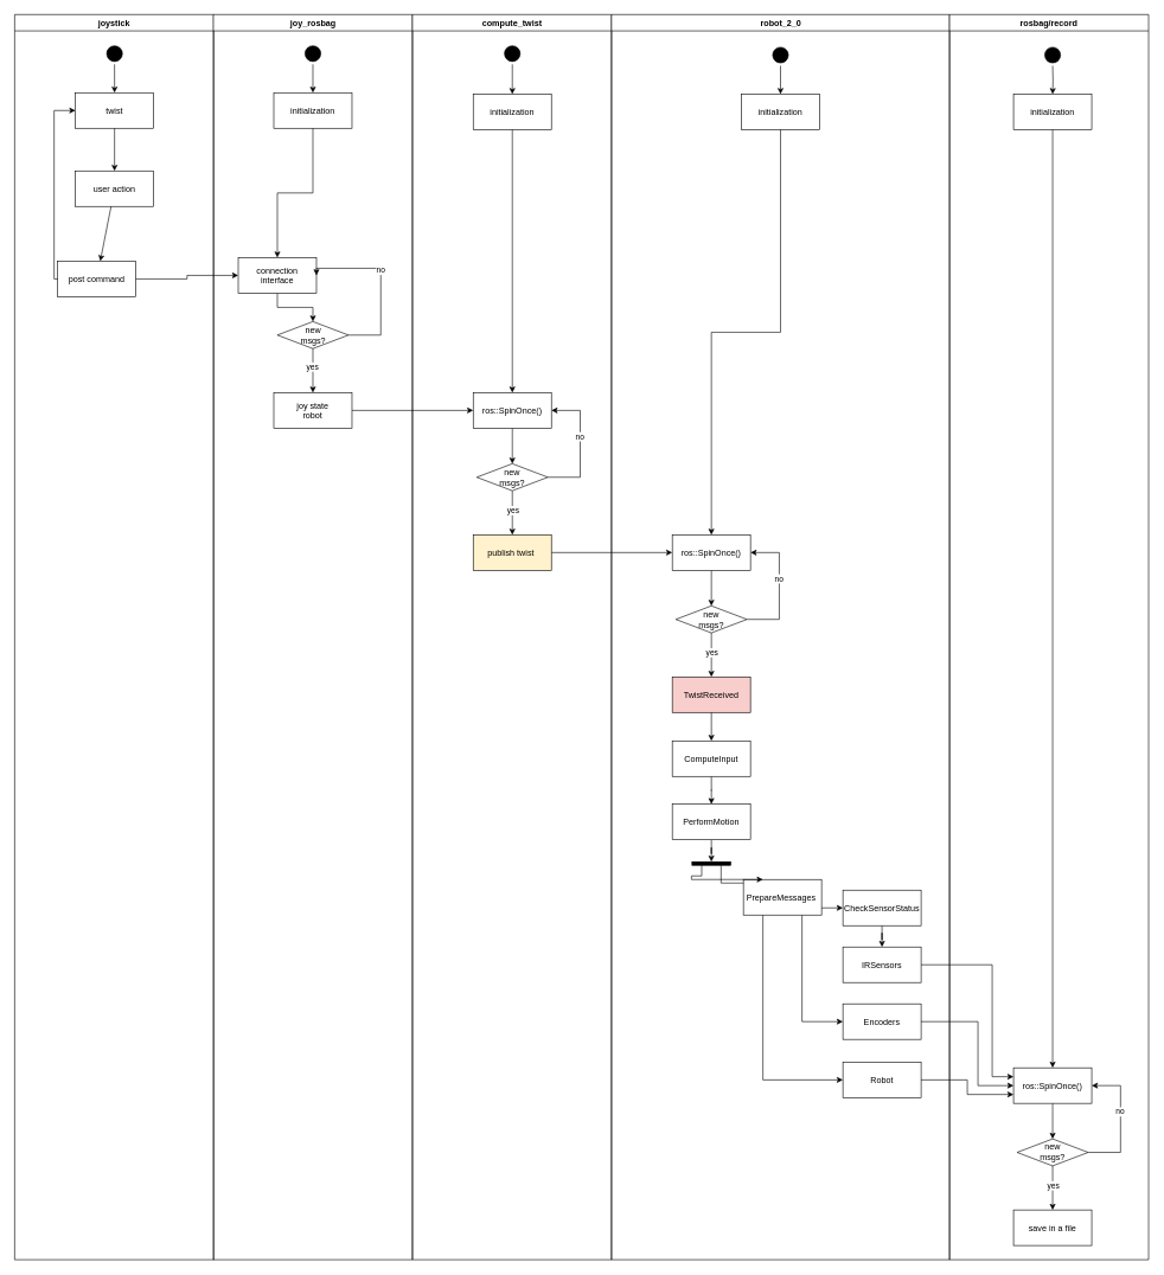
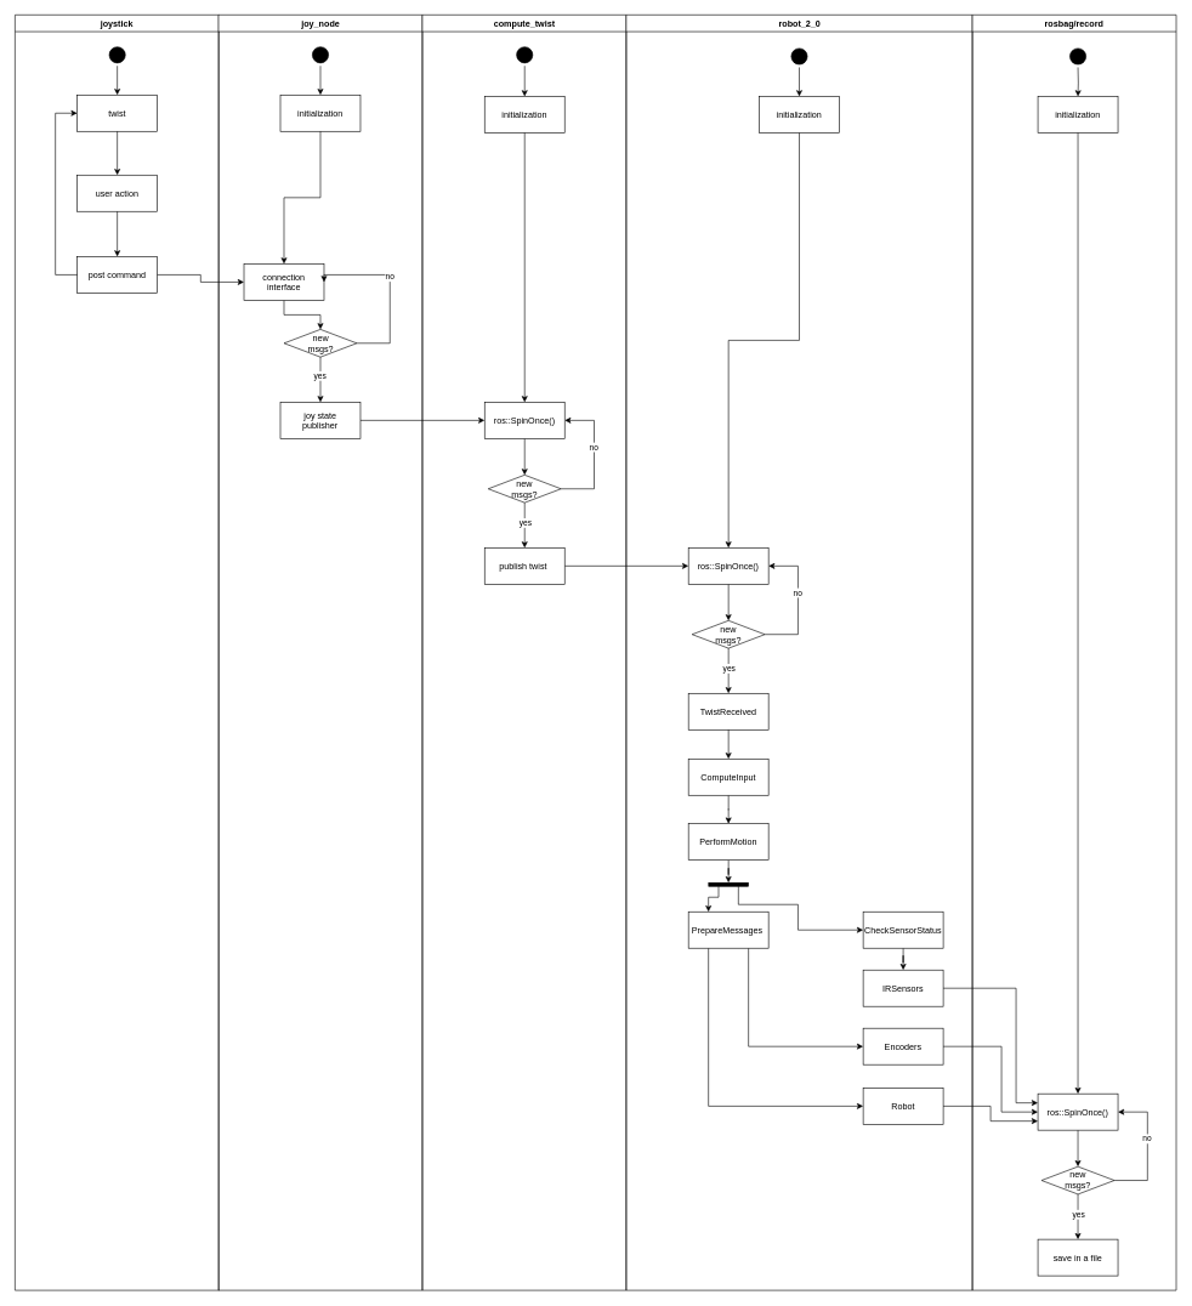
  <mxCell id="0" />
  <mxCell id="1" parent="0" />
  <mxCell id="2" value="joystick" style="swimlane;whiteSpace=wrap;startSize=23;" parent="1" vertex="1"><mxGeometry x="20" y="20" width="280" height="1752" as="geometry" /></mxCell>
  <mxCell id="3" style="edgeStyle=orthogonalEdgeStyle;rounded=0;orthogonalLoop=1;jettySize=auto;html=1;entryX=0.5;entryY=0;entryDx=0;entryDy=0;" edge="1" parent="2" source="4" target="5"><mxGeometry relative="1" as="geometry" /></mxCell>
  <mxCell id="4" value="" style="ellipse;shape=startState;fillColor=#000000;strokeColor=#000000;" vertex="1" parent="2"><mxGeometry x="125.5" y="40" width="30" height="30" as="geometry" /></mxCell>
  <mxCell id="5" value="twist" style="" vertex="1" parent="2"><mxGeometry x="85.5" y="110" width="110" height="50" as="geometry" /></mxCell>
  <mxCell id="6" value="user action" style="" vertex="1" parent="2"><mxGeometry x="85.5" y="220" width="110" height="50" as="geometry" /></mxCell>
  <mxCell id="7" value="" style="endArrow=classic;strokeColor=#000000;rounded=0" edge="1" parent="2" source="5" target="6"><mxGeometry relative="1" as="geometry" /></mxCell>
- <mxCell id="8" value="post command" style="" vertex="1" parent="2"><mxGeometry x="60.5" y="347" width="110" height="50" as="geometry" /></mxCell>
+ <mxCell id="8" value="post command" style="" vertex="1" parent="2"><mxGeometry x="85.5" y="332" width="110" height="50" as="geometry" /></mxCell>
  <mxCell id="9" value="" style="endArrow=classic;strokeColor=#000000;rounded=0" edge="1" parent="2" source="6" target="8"><mxGeometry relative="1" as="geometry" /></mxCell>
  <mxCell id="10" value="" style="edgeStyle=elbowEdgeStyle;elbow=horizontal;strokeColor=#000000;endArrow=classic;rounded=0" edge="1" parent="2" source="8" target="5"><mxGeometry width="100" height="100" relative="1" as="geometry"><mxPoint x="21" y="162" as="sourcePoint" /><mxPoint x="121" y="62" as="targetPoint" /><Array as="points"><mxPoint x="55.5" y="250" /></Array></mxGeometry></mxCell>
- <mxCell id="11" value="joy_rosbag" style="swimlane;whiteSpace=wrap" parent="1" vertex="1"><mxGeometry x="299.5" y="20" width="280" height="1752" as="geometry" /></mxCell>
+ <mxCell id="11" value="joy_node" style="swimlane;whiteSpace=wrap" parent="1" vertex="1"><mxGeometry x="299.5" y="20" width="280" height="1752" as="geometry" /></mxCell>
  <mxCell id="12" style="edgeStyle=orthogonalEdgeStyle;rounded=0;orthogonalLoop=1;jettySize=auto;html=1;entryX=0.5;entryY=0;entryDx=0;entryDy=0;" edge="1" parent="11" source="13" target="14"><mxGeometry relative="1" as="geometry" /></mxCell>
  <mxCell id="13" value="" style="ellipse;shape=startState;fillColor=#000000;strokeColor=#000000;" vertex="1" parent="11"><mxGeometry x="125" y="40" width="30" height="30" as="geometry" /></mxCell>
  <mxCell id="14" value="initialization" style="" vertex="1" parent="11"><mxGeometry x="85" y="110" width="110" height="50" as="geometry" /></mxCell>
  <mxCell id="15" value="" style="rhombus;whiteSpace=wrap;html=1;strokeColor=#000000;" vertex="1" parent="11"><mxGeometry x="90" y="432" width="100" height="38" as="geometry" /></mxCell>
  <mxCell id="16" value="new msgs?" style="text;html=1;strokeColor=none;fillColor=none;align=center;verticalAlign=middle;whiteSpace=wrap;rounded=0;" vertex="1" parent="11"><mxGeometry x="120" y="441" width="40" height="20" as="geometry" /></mxCell>
  <mxCell id="17" value="compute_twist" style="swimlane;whiteSpace=wrap" vertex="1" parent="1"><mxGeometry x="579.5" y="20" width="280" height="1752" as="geometry" /></mxCell>
  <mxCell id="18" value="" style="ellipse;shape=startState;fillColor=#000000;strokeColor=#000000;" vertex="1" parent="17"><mxGeometry x="125.5" y="40" width="30" height="30" as="geometry" /></mxCell>
  <mxCell id="19" value="robot_2_0" style="swimlane;whiteSpace=wrap" vertex="1" parent="1"><mxGeometry x="859.5" y="20" width="475.5" height="1752" as="geometry" /></mxCell>
  <mxCell id="20" value="" style="ellipse;shape=startState;fillColor=#000000;strokeColor=#000000;" vertex="1" parent="19"><mxGeometry x="222.75" y="42" width="30" height="30" as="geometry" /></mxCell>
  <mxCell id="21" value="initialization" style="" vertex="1" parent="19"><mxGeometry x="182.75" y="112" width="110" height="50" as="geometry" /></mxCell>
  <mxCell id="22" style="edgeStyle=orthogonalEdgeStyle;rounded=0;orthogonalLoop=1;jettySize=auto;html=1;entryX=0.5;entryY=0;entryDx=0;entryDy=0;" edge="1" parent="19" source="20" target="21"><mxGeometry relative="1" as="geometry" /></mxCell>
  <mxCell id="23" value="" style="rhombus;whiteSpace=wrap;html=1;strokeColor=#000000;" vertex="1" parent="19"><mxGeometry x="90.5" y="832" width="100" height="38" as="geometry" /></mxCell>
  <mxCell id="24" value="new msgs?" style="text;html=1;strokeColor=none;fillColor=none;align=center;verticalAlign=middle;whiteSpace=wrap;rounded=0;" vertex="1" parent="19"><mxGeometry x="120.5" y="841" width="40" height="20" as="geometry" /></mxCell>
  <mxCell id="25" style="edgeStyle=orthogonalEdgeStyle;rounded=0;orthogonalLoop=1;jettySize=auto;html=1;entryX=0.5;entryY=0;entryDx=0;entryDy=0;" edge="1" parent="19" source="26" target="23"><mxGeometry relative="1" as="geometry" /></mxCell>
  <mxCell id="26" value="ros::SpinOnce()" style="" vertex="1" parent="19"><mxGeometry x="85.5" y="732" width="110" height="50" as="geometry" /></mxCell>
  <mxCell id="27" style="edgeStyle=orthogonalEdgeStyle;rounded=0;orthogonalLoop=1;jettySize=auto;html=1;entryX=0.5;entryY=0;entryDx=0;entryDy=0;" edge="1" parent="19" source="21" target="26"><mxGeometry relative="1" as="geometry" /></mxCell>
  <mxCell id="28" style="edgeStyle=orthogonalEdgeStyle;rounded=0;orthogonalLoop=1;jettySize=auto;html=1;entryX=1;entryY=0.5;entryDx=0;entryDy=0;exitX=1;exitY=0.5;exitDx=0;exitDy=0;" edge="1" parent="19" source="23" target="26"><mxGeometry relative="1" as="geometry"><Array as="points"><mxPoint x="236" y="851" /><mxPoint x="236" y="757" /></Array></mxGeometry></mxCell>
  <mxCell id="29" value="no" style="edgeLabel;html=1;align=center;verticalAlign=middle;resizable=0;points=[];" vertex="1" connectable="0" parent="28"><mxGeometry x="0.142" y="1" relative="1" as="geometry"><mxPoint as="offset" /></mxGeometry></mxCell>
- <mxCell id="30" value="TwistReceived" style="fillColor=#f8cecc;" vertex="1" parent="19"><mxGeometry x="85.5" y="932" width="110" height="50" as="geometry" /></mxCell>
+ <mxCell id="30" value="TwistReceived" style="" vertex="1" parent="19"><mxGeometry x="85.5" y="932" width="110" height="50" as="geometry" /></mxCell>
  <mxCell id="31" style="edgeStyle=orthogonalEdgeStyle;rounded=0;orthogonalLoop=1;jettySize=auto;html=1;" edge="1" parent="19" source="23" target="30"><mxGeometry relative="1" as="geometry" /></mxCell>
  <mxCell id="32" value="yes" style="edgeLabel;html=1;align=center;verticalAlign=middle;resizable=0;points=[];" vertex="1" connectable="0" parent="31"><mxGeometry x="0.304" relative="1" as="geometry"><mxPoint y="-12.57" as="offset" /></mxGeometry></mxCell>
  <mxCell id="33" style="edgeStyle=orthogonalEdgeStyle;rounded=0;orthogonalLoop=1;jettySize=auto;html=1;entryX=0.5;entryY=0;entryDx=0;entryDy=0;" edge="1" parent="19" source="34" target="38"><mxGeometry relative="1" as="geometry" /></mxCell>
  <mxCell id="34" value="PerformMotion" style="" vertex="1" parent="19"><mxGeometry x="85.5" y="1111" width="110" height="50" as="geometry" /></mxCell>
  <mxCell id="35" style="edgeStyle=orthogonalEdgeStyle;rounded=0;orthogonalLoop=1;jettySize=auto;html=1;entryX=0.5;entryY=0;entryDx=0;entryDy=0;" edge="1" parent="19" source="36" target="40"><mxGeometry relative="1" as="geometry" /></mxCell>
  <mxCell id="36" value="CheckSensorStatus" style="" vertex="1" parent="19"><mxGeometry x="325.5" y="1232" width="110" height="50" as="geometry" /></mxCell>
  <mxCell id="37" style="edgeStyle=orthogonalEdgeStyle;rounded=0;orthogonalLoop=1;jettySize=auto;html=1;entryX=0;entryY=0.5;entryDx=0;entryDy=0;exitX=0.75;exitY=1;exitDx=0;exitDy=0;" edge="1" parent="19" source="38" target="36"><mxGeometry relative="1" as="geometry"><Array as="points"><mxPoint x="154" y="1222" /><mxPoint x="236" y="1222" /><mxPoint x="236" y="1257" /></Array></mxGeometry></mxCell>
  <mxCell id="38" value="" style="rounded=0;whiteSpace=wrap;html=1;strokeColor=#000000;fillColor=#000000;" vertex="1" parent="19"><mxGeometry x="113.25" y="1192" width="54.5" height="5" as="geometry" /></mxCell>
  <mxCell id="39" value="Encoders" style="" vertex="1" parent="19"><mxGeometry x="325.5" y="1392" width="110" height="50" as="geometry" /></mxCell>
  <mxCell id="40" value="IRSensors" style="" vertex="1" parent="19"><mxGeometry x="325.5" y="1312" width="110" height="50" as="geometry" /></mxCell>
  <mxCell id="41" value="Robot" style="" vertex="1" parent="19"><mxGeometry x="325.5" y="1474" width="110" height="50" as="geometry" /></mxCell>
  <mxCell id="42" value="rosbag/record" style="swimlane;whiteSpace=wrap" vertex="1" parent="1"><mxGeometry x="1335" y="20" width="280" height="1752" as="geometry" /></mxCell>
  <mxCell id="43" value="initialization" style="" vertex="1" parent="42"><mxGeometry x="90" y="112" width="110" height="50" as="geometry" /></mxCell>
  <mxCell id="44" style="edgeStyle=orthogonalEdgeStyle;rounded=0;orthogonalLoop=1;jettySize=auto;html=1;entryX=0.5;entryY=0;entryDx=0;entryDy=0;" edge="1" parent="42" target="43"><mxGeometry relative="1" as="geometry"><mxPoint x="145" y="72" as="sourcePoint" /></mxGeometry></mxCell>
  <mxCell id="45" value="" style="rhombus;whiteSpace=wrap;html=1;strokeColor=#000000;" vertex="1" parent="42"><mxGeometry x="95" y="1582" width="100" height="38" as="geometry" /></mxCell>
  <mxCell id="46" value="new msgs?" style="text;html=1;strokeColor=none;fillColor=none;align=center;verticalAlign=middle;whiteSpace=wrap;rounded=0;" vertex="1" parent="42"><mxGeometry x="125" y="1591" width="40" height="20" as="geometry" /></mxCell>
  <mxCell id="47" style="edgeStyle=orthogonalEdgeStyle;rounded=0;orthogonalLoop=1;jettySize=auto;html=1;entryX=0.5;entryY=0;entryDx=0;entryDy=0;" edge="1" parent="42" source="48" target="45"><mxGeometry relative="1" as="geometry" /></mxCell>
  <mxCell id="48" value="ros::SpinOnce()" style="" vertex="1" parent="42"><mxGeometry x="90" y="1482" width="110" height="50" as="geometry" /></mxCell>
  <mxCell id="49" style="edgeStyle=orthogonalEdgeStyle;rounded=0;orthogonalLoop=1;jettySize=auto;html=1;entryX=0.5;entryY=0;entryDx=0;entryDy=0;" edge="1" parent="42" source="43" target="48"><mxGeometry relative="1" as="geometry" /></mxCell>
  <mxCell id="50" style="edgeStyle=orthogonalEdgeStyle;rounded=0;orthogonalLoop=1;jettySize=auto;html=1;entryX=1;entryY=0.5;entryDx=0;entryDy=0;exitX=1;exitY=0.5;exitDx=0;exitDy=0;" edge="1" parent="42" source="45" target="48"><mxGeometry relative="1" as="geometry"><Array as="points"><mxPoint x="240.5" y="1601" /><mxPoint x="240.5" y="1507" /></Array></mxGeometry></mxCell>
  <mxCell id="51" value="no" style="edgeLabel;html=1;align=center;verticalAlign=middle;resizable=0;points=[];" vertex="1" connectable="0" parent="50"><mxGeometry x="0.142" y="1" relative="1" as="geometry"><mxPoint as="offset" /></mxGeometry></mxCell>
  <mxCell id="52" value="save in a file" style="" vertex="1" parent="42"><mxGeometry x="90" y="1682" width="110" height="50" as="geometry" /></mxCell>
  <mxCell id="53" style="edgeStyle=orthogonalEdgeStyle;rounded=0;orthogonalLoop=1;jettySize=auto;html=1;" edge="1" parent="42" source="45" target="52"><mxGeometry relative="1" as="geometry" /></mxCell>
  <mxCell id="54" value="yes" style="edgeLabel;html=1;align=center;verticalAlign=middle;resizable=0;points=[];" vertex="1" connectable="0" parent="53"><mxGeometry x="0.304" relative="1" as="geometry"><mxPoint y="-12.57" as="offset" /></mxGeometry></mxCell>
  <mxCell id="55" value="" style="ellipse;shape=startState;fillColor=#000000;strokeColor=#000000;" vertex="1" parent="42"><mxGeometry x="130" y="42" width="30" height="30" as="geometry" /></mxCell>
  <mxCell id="56" style="edgeStyle=orthogonalEdgeStyle;rounded=0;orthogonalLoop=1;jettySize=auto;html=1;entryX=0.5;entryY=0;entryDx=0;entryDy=0;" edge="1" parent="1" source="57" target="15"><mxGeometry relative="1" as="geometry" /></mxCell>
  <mxCell id="57" value="connection&#10;interface" style="" vertex="1" parent="1"><mxGeometry x="334.5" y="362" width="110" height="50" as="geometry" /></mxCell>
  <mxCell id="58" style="edgeStyle=orthogonalEdgeStyle;rounded=0;orthogonalLoop=1;jettySize=auto;html=1;entryX=0;entryY=0.5;entryDx=0;entryDy=0;" edge="1" parent="1" source="8" target="57"><mxGeometry relative="1" as="geometry" /></mxCell>
  <mxCell id="59" style="edgeStyle=orthogonalEdgeStyle;rounded=0;orthogonalLoop=1;jettySize=auto;html=1;entryX=0.5;entryY=0;entryDx=0;entryDy=0;" edge="1" parent="1" source="14" target="57"><mxGeometry relative="1" as="geometry" /></mxCell>
  <mxCell id="60" style="edgeStyle=orthogonalEdgeStyle;rounded=0;orthogonalLoop=1;jettySize=auto;html=1;entryX=1;entryY=0.5;entryDx=0;entryDy=0;exitX=1;exitY=0.5;exitDx=0;exitDy=0;" edge="1" parent="1" source="15" target="57"><mxGeometry relative="1" as="geometry"><Array as="points"><mxPoint x="535" y="471" /><mxPoint x="535" y="377" /></Array></mxGeometry></mxCell>
  <mxCell id="61" value="no" style="edgeLabel;html=1;align=center;verticalAlign=middle;resizable=0;points=[];" vertex="1" connectable="0" parent="60"><mxGeometry x="0.142" y="1" relative="1" as="geometry"><mxPoint as="offset" /></mxGeometry></mxCell>
  <mxCell id="62" style="edgeStyle=orthogonalEdgeStyle;rounded=0;orthogonalLoop=1;jettySize=auto;html=1;entryX=0.5;entryY=0;entryDx=0;entryDy=0;" edge="1" parent="1" source="15" target="65"><mxGeometry relative="1" as="geometry"><mxPoint x="439.5" y="522" as="targetPoint" /></mxGeometry></mxCell>
  <mxCell id="63" value="yes" style="edgeLabel;html=1;align=center;verticalAlign=middle;resizable=0;points=[];" vertex="1" connectable="0" parent="62"><mxGeometry x="-0.181" y="-1" relative="1" as="geometry"><mxPoint as="offset" /></mxGeometry></mxCell>
  <mxCell id="64" style="edgeStyle=orthogonalEdgeStyle;rounded=0;orthogonalLoop=1;jettySize=auto;html=1;" edge="1" parent="1" source="65" target="73"><mxGeometry relative="1" as="geometry" /></mxCell>
- <mxCell id="65" value="joy state&#10;robot" style="" vertex="1" parent="1"><mxGeometry x="384.5" y="552" width="110" height="50" as="geometry" /></mxCell>
+ <mxCell id="65" value="joy state&#10;publisher" style="" vertex="1" parent="1"><mxGeometry x="384.5" y="552" width="110" height="50" as="geometry" /></mxCell>
  <mxCell id="66" style="edgeStyle=orthogonalEdgeStyle;rounded=0;orthogonalLoop=1;jettySize=auto;html=1;entryX=0.5;entryY=0;entryDx=0;entryDy=0;" edge="1" parent="1" source="18" target="67"><mxGeometry relative="1" as="geometry" /></mxCell>
  <mxCell id="67" value="initialization" style="" vertex="1" parent="1"><mxGeometry x="665" y="132" width="110" height="50" as="geometry" /></mxCell>
  <mxCell id="68" style="edgeStyle=orthogonalEdgeStyle;rounded=0;orthogonalLoop=1;jettySize=auto;html=1;" edge="1" parent="1" source="70" target="78"><mxGeometry relative="1" as="geometry" /></mxCell>
  <mxCell id="69" value="yes" style="edgeLabel;html=1;align=center;verticalAlign=middle;resizable=0;points=[];" vertex="1" connectable="0" parent="68"><mxGeometry x="0.304" relative="1" as="geometry"><mxPoint y="-12.57" as="offset" /></mxGeometry></mxCell>
  <mxCell id="70" value="" style="rhombus;whiteSpace=wrap;html=1;strokeColor=#000000;" vertex="1" parent="1"><mxGeometry x="670" y="652" width="100" height="38" as="geometry" /></mxCell>
  <mxCell id="71" value="new msgs?" style="text;html=1;strokeColor=none;fillColor=none;align=center;verticalAlign=middle;whiteSpace=wrap;rounded=0;" vertex="1" parent="1"><mxGeometry x="700" y="661" width="40" height="20" as="geometry" /></mxCell>
  <mxCell id="72" style="edgeStyle=orthogonalEdgeStyle;rounded=0;orthogonalLoop=1;jettySize=auto;html=1;entryX=0.5;entryY=0;entryDx=0;entryDy=0;" edge="1" parent="1" source="73" target="70"><mxGeometry relative="1" as="geometry" /></mxCell>
  <mxCell id="73" value="ros::SpinOnce()" style="" vertex="1" parent="1"><mxGeometry x="665" y="552" width="110" height="50" as="geometry" /></mxCell>
  <mxCell id="74" style="edgeStyle=orthogonalEdgeStyle;rounded=0;orthogonalLoop=1;jettySize=auto;html=1;entryX=0.5;entryY=0;entryDx=0;entryDy=0;" edge="1" parent="1" source="67" target="73"><mxGeometry relative="1" as="geometry" /></mxCell>
  <mxCell id="75" style="edgeStyle=orthogonalEdgeStyle;rounded=0;orthogonalLoop=1;jettySize=auto;html=1;entryX=1;entryY=0.5;entryDx=0;entryDy=0;exitX=1;exitY=0.5;exitDx=0;exitDy=0;" edge="1" parent="1" source="70" target="73"><mxGeometry relative="1" as="geometry"><Array as="points"><mxPoint x="815.5" y="671" /><mxPoint x="815.5" y="577" /></Array></mxGeometry></mxCell>
  <mxCell id="76" value="no" style="edgeLabel;html=1;align=center;verticalAlign=middle;resizable=0;points=[];" vertex="1" connectable="0" parent="75"><mxGeometry x="0.142" y="1" relative="1" as="geometry"><mxPoint as="offset" /></mxGeometry></mxCell>
  <mxCell id="77" style="edgeStyle=orthogonalEdgeStyle;rounded=0;orthogonalLoop=1;jettySize=auto;html=1;entryX=0;entryY=0.5;entryDx=0;entryDy=0;" edge="1" parent="1" source="78" target="26"><mxGeometry relative="1" as="geometry" /></mxCell>
- <mxCell id="78" value="publish twist " style="fillColor=#fff2cc;" vertex="1" parent="1"><mxGeometry x="665" y="752" width="110" height="50" as="geometry" /></mxCell>
+ <mxCell id="78" value="publish twist " style="" vertex="1" parent="1"><mxGeometry x="665" y="752" width="110" height="50" as="geometry" /></mxCell>
  <mxCell id="79" style="edgeStyle=orthogonalEdgeStyle;rounded=0;orthogonalLoop=1;jettySize=auto;html=1;entryX=0.5;entryY=0;entryDx=0;entryDy=0;" edge="1" parent="1" source="80" target="34"><mxGeometry relative="1" as="geometry" /></mxCell>
  <mxCell id="80" value="ComputeInput" style="" vertex="1" parent="1"><mxGeometry x="945" y="1042" width="110" height="50" as="geometry" /></mxCell>
  <mxCell id="81" style="edgeStyle=orthogonalEdgeStyle;rounded=0;orthogonalLoop=1;jettySize=auto;html=1;entryX=0.5;entryY=0;entryDx=0;entryDy=0;" edge="1" parent="1" source="30" target="80"><mxGeometry relative="1" as="geometry" /></mxCell>
  <mxCell id="82" style="edgeStyle=orthogonalEdgeStyle;rounded=0;orthogonalLoop=1;jettySize=auto;html=1;entryX=0;entryY=0.5;entryDx=0;entryDy=0;exitX=0.75;exitY=1;exitDx=0;exitDy=0;" edge="1" parent="1" source="84" target="39"><mxGeometry relative="1" as="geometry" /></mxCell>
  <mxCell id="83" style="edgeStyle=orthogonalEdgeStyle;rounded=0;orthogonalLoop=1;jettySize=auto;html=1;entryX=0;entryY=0.5;entryDx=0;entryDy=0;exitX=0.25;exitY=1;exitDx=0;exitDy=0;" edge="1" parent="1" source="84" target="41"><mxGeometry relative="1" as="geometry" /></mxCell>
- <mxCell id="84" value="PrepareMessages " style="" vertex="1" parent="1"><mxGeometry x="1045" y="1237" width="110" height="50" as="geometry" /></mxCell>
+ <mxCell id="84" value="PrepareMessages " style="" vertex="1" parent="1"><mxGeometry x="945" y="1252" width="110" height="50" as="geometry" /></mxCell>
  <mxCell id="85" style="edgeStyle=orthogonalEdgeStyle;rounded=0;orthogonalLoop=1;jettySize=auto;html=1;exitX=0.25;exitY=1;exitDx=0;exitDy=0;entryX=0.25;entryY=0;entryDx=0;entryDy=0;" edge="1" parent="1" source="38" target="84"><mxGeometry relative="1" as="geometry"><Array as="points"><mxPoint x="986" y="1232" /><mxPoint x="972" y="1232" /></Array></mxGeometry></mxCell>
  <mxCell id="86" style="edgeStyle=orthogonalEdgeStyle;rounded=0;orthogonalLoop=1;jettySize=auto;html=1;entryX=0;entryY=0.75;entryDx=0;entryDy=0;" edge="1" parent="1" source="41" target="48"><mxGeometry relative="1" as="geometry" /></mxCell>
  <mxCell id="87" style="edgeStyle=orthogonalEdgeStyle;rounded=0;orthogonalLoop=1;jettySize=auto;html=1;entryX=0;entryY=0.5;entryDx=0;entryDy=0;" edge="1" parent="1" source="39" target="48"><mxGeometry relative="1" as="geometry"><Array as="points"><mxPoint x="1375" y="1437" /><mxPoint x="1375" y="1527" /></Array></mxGeometry></mxCell>
  <mxCell id="88" style="edgeStyle=orthogonalEdgeStyle;rounded=0;orthogonalLoop=1;jettySize=auto;html=1;entryX=0;entryY=0.25;entryDx=0;entryDy=0;" edge="1" parent="1" source="40" target="48"><mxGeometry relative="1" as="geometry"><Array as="points"><mxPoint x="1395" y="1357" /><mxPoint x="1395" y="1515" /></Array></mxGeometry></mxCell>
